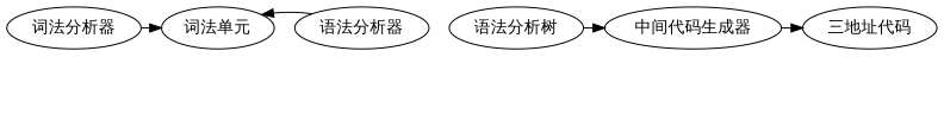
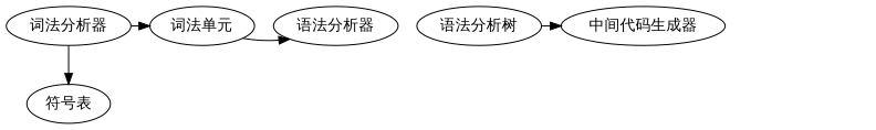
  digraph {
    n1 [label="词法分析器"]
    n2 [label="词法单元"]
    n3 [label="语法分析器"]
    n4 [label="语法分析树"]
    n5 [label="中间代码生成器"]
-   n6 [label="三地址代码"]
+   n7 [label="符号表"]
    subgraph sub_1 {
      rank=same
      n1
      n2
      n3
      n4
      n5
-     n6
    }
    n1 -> n2
-   n3 -> n2
+   n1 -> n7
+   n2 -> n3
    n4 -> n5
-   n5 -> n6
  }
